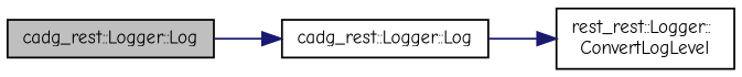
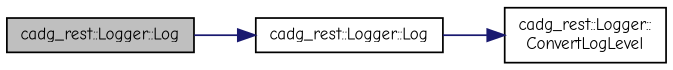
  digraph {
    rankdir=LR
    fontname="Comic Neue"
    node [color=black fillcolor=white fontname="Comic Neue" fontsize=10 shape=record style=filled]
    edge [color=midnightblue fontname="Comic Neue" fontsize=10 labelfontname=Helvetica labelfontsize=10 style=solid]
    n1 [fillcolor=grey75 fontcolor=black height=0.2 label="cadg_rest::Logger::Log" width=0.4]
    n2 [height=0.2 label="cadg_rest::Logger::Log" width=0.4]
-   n3 [height=0.2 label="rest_rest::Logger::\lConvertLogLevel" width=0.4]
+   n3 [height=0.2 label="cadg_rest::Logger::\lConvertLogLevel" width=0.4]
    n1 -> n2
    n2 -> n3
  }
